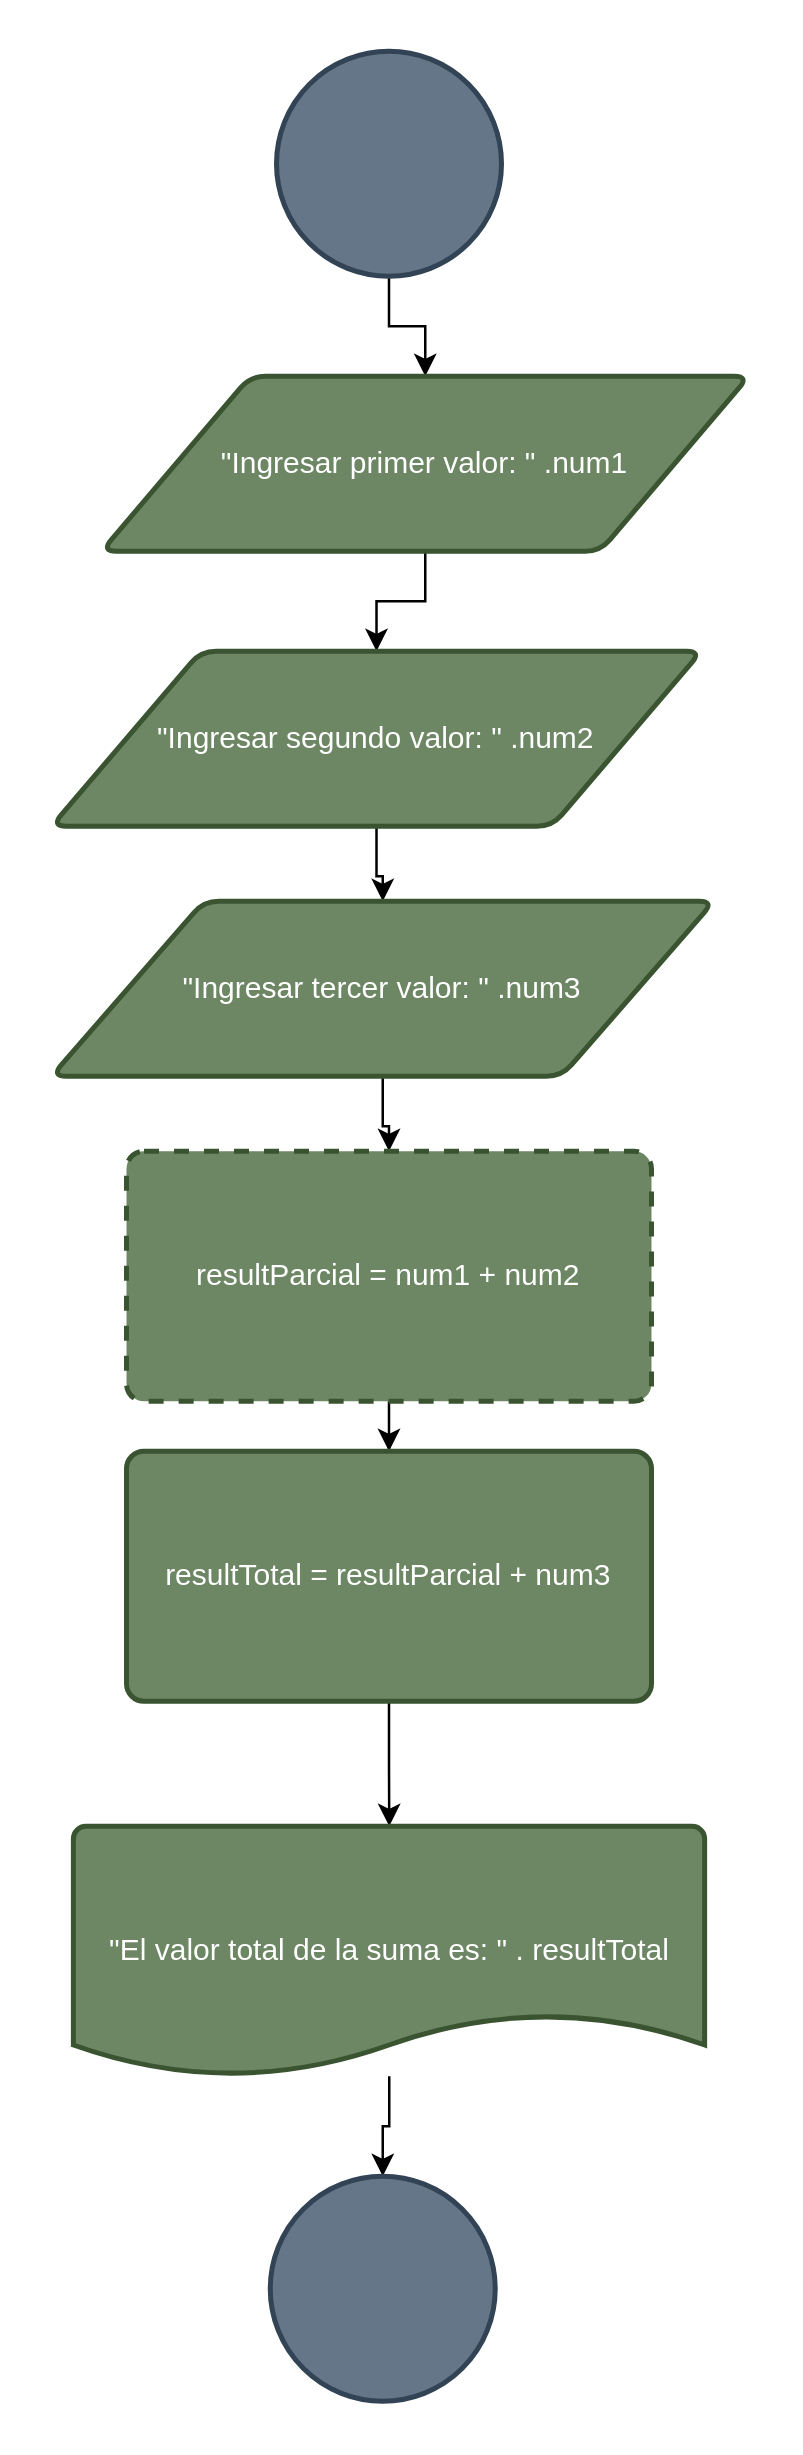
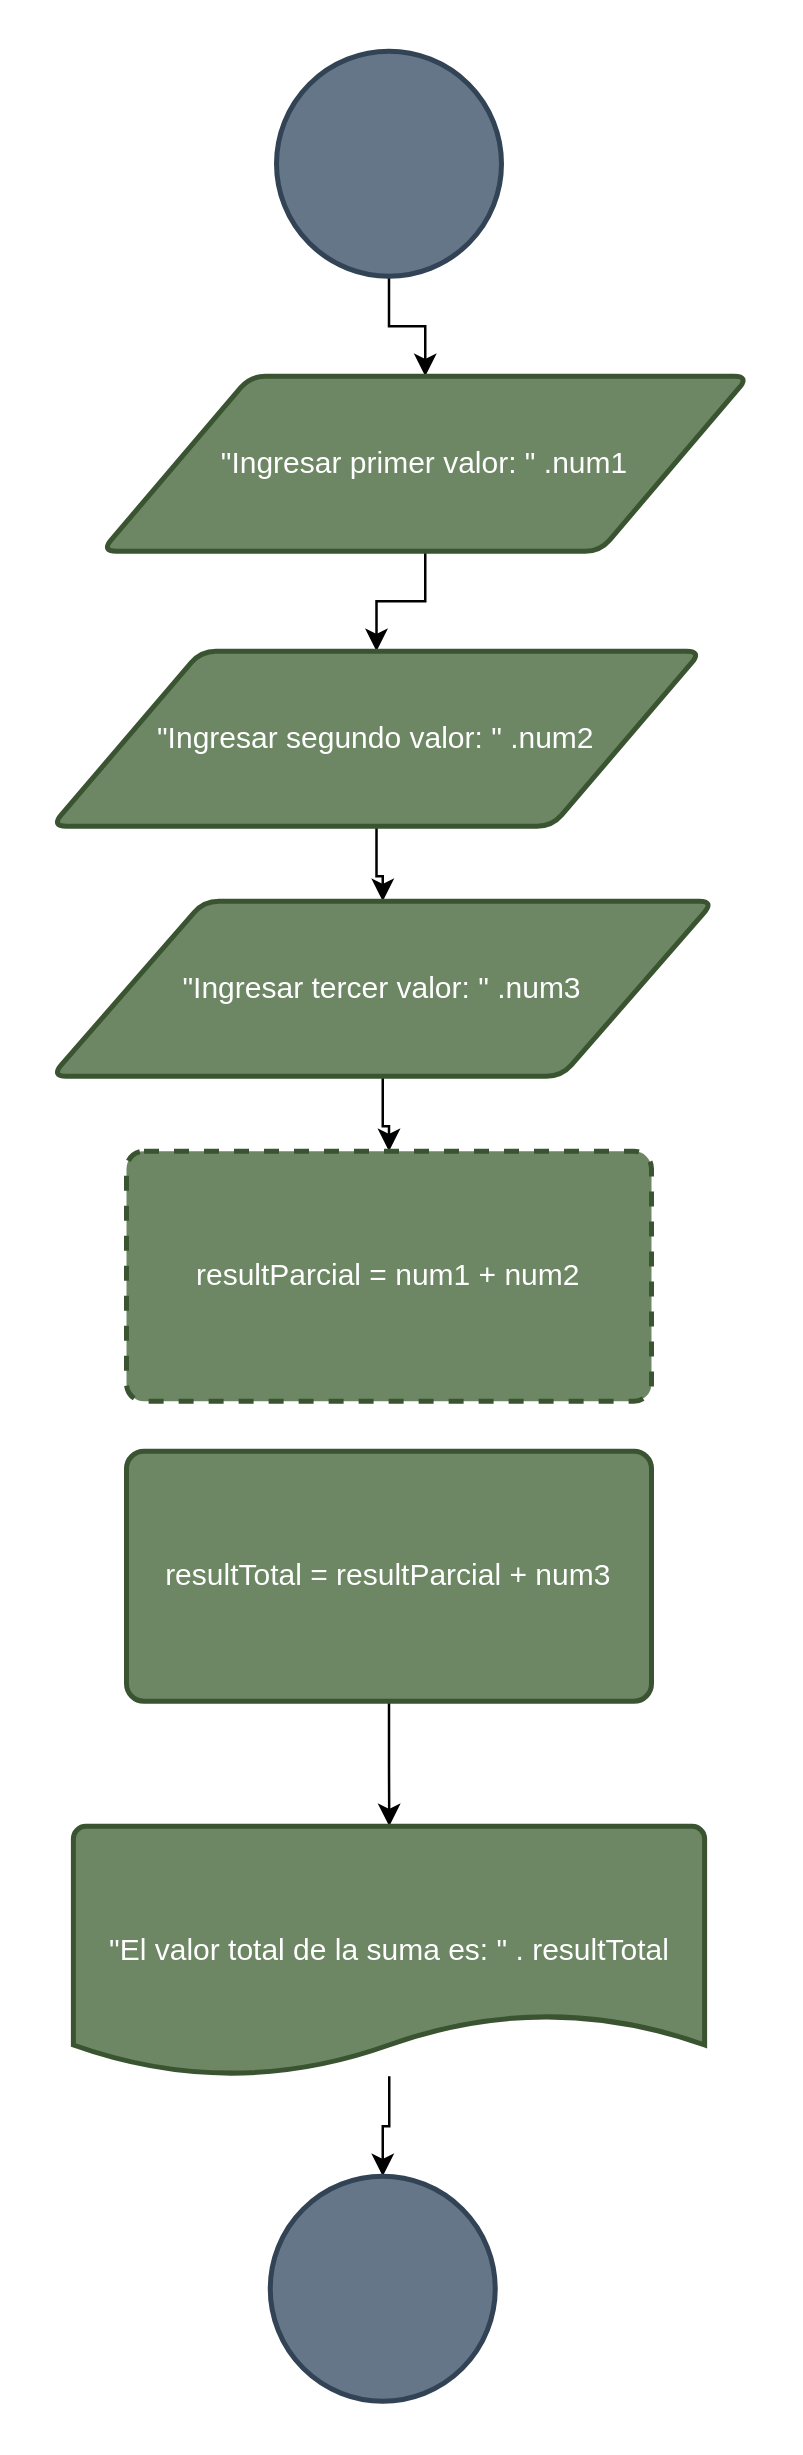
  <mxCell id="0" />
  <mxCell id="1" parent="0" />
  <mxCell id="2" style="edgeStyle=orthogonalEdgeStyle;rounded=0;orthogonalLoop=1;jettySize=auto;html=1;" edge="1" parent="1" source="3" target="5"><mxGeometry relative="1" as="geometry" /></mxCell>
  <mxCell id="3" value="" style="strokeWidth=2;html=1;shape=mxgraph.flowchart.start_2;whiteSpace=wrap;fillColor=#647687;fontColor=#ffffff;strokeColor=#314354;" vertex="1" parent="1"><mxGeometry x="110" y="20" width="90" height="90" as="geometry" /></mxCell>
  <mxCell id="4" style="edgeStyle=orthogonalEdgeStyle;rounded=0;orthogonalLoop=1;jettySize=auto;html=1;" edge="1" parent="1" source="5" target="7"><mxGeometry relative="1" as="geometry" /></mxCell>
  <mxCell id="5" value="&quot;Ingresar primer valor: &quot; .num1" style="shape=parallelogram;html=1;strokeWidth=2;perimeter=parallelogramPerimeter;whiteSpace=wrap;rounded=1;arcSize=12;size=0.23;fillColor=#6d8764;fontColor=#ffffff;strokeColor=#3A5431;" vertex="1" parent="1"><mxGeometry x="40" y="150" width="259" height="70" as="geometry" /></mxCell>
  <mxCell id="6" style="edgeStyle=orthogonalEdgeStyle;rounded=0;orthogonalLoop=1;jettySize=auto;html=1;" edge="1" parent="1" source="7" target="9"><mxGeometry relative="1" as="geometry" /></mxCell>
  <mxCell id="7" value="&quot;Ingresar segundo valor: &quot; .num2" style="shape=parallelogram;html=1;strokeWidth=2;perimeter=parallelogramPerimeter;whiteSpace=wrap;rounded=1;arcSize=12;size=0.23;fillColor=#6d8764;fontColor=#ffffff;strokeColor=#3A5431;" vertex="1" parent="1"><mxGeometry x="20" y="260" width="260" height="70" as="geometry" /></mxCell>
  <mxCell id="8" style="edgeStyle=orthogonalEdgeStyle;rounded=0;orthogonalLoop=1;jettySize=auto;html=1;" edge="1" parent="1" source="9" target="11"><mxGeometry relative="1" as="geometry" /></mxCell>
  <mxCell id="9" value="&quot;Ingresar tercer valor: &quot; .num3" style="shape=parallelogram;html=1;strokeWidth=2;perimeter=parallelogramPerimeter;whiteSpace=wrap;rounded=1;arcSize=12;size=0.23;fillColor=#6d8764;fontColor=#ffffff;strokeColor=#3A5431;" vertex="1" parent="1"><mxGeometry x="20" y="360" width="265" height="70" as="geometry" /></mxCell>
- <mxCell id="10" style="edgeStyle=orthogonalEdgeStyle;rounded=0;orthogonalLoop=1;jettySize=auto;html=1;entryX=0.5;entryY=0;entryDx=0;entryDy=0;" edge="1" parent="1" source="11" target="13"><mxGeometry relative="1" as="geometry" /></mxCell>
  <mxCell id="11" value="resultParcial = num1 + num2" style="rounded=1;whiteSpace=wrap;html=1;absoluteArcSize=1;arcSize=14;strokeWidth=2;fillColor=#6d8764;fontColor=#ffffff;strokeColor=#3A5431;dashed=1;" vertex="1" parent="1"><mxGeometry x="50" y="460" width="210" height="100" as="geometry" /></mxCell>
  <mxCell id="12" style="edgeStyle=orthogonalEdgeStyle;rounded=0;orthogonalLoop=1;jettySize=auto;html=1;" edge="1" parent="1" source="13" target="15"><mxGeometry relative="1" as="geometry" /></mxCell>
  <mxCell id="13" value="resultTotal = resultParcial + num3" style="rounded=1;whiteSpace=wrap;html=1;absoluteArcSize=1;arcSize=14;strokeWidth=2;fillColor=#6d8764;fontColor=#ffffff;strokeColor=#3A5431;" vertex="1" parent="1"><mxGeometry x="50" y="580" width="210" height="100" as="geometry" /></mxCell>
  <mxCell id="14" style="edgeStyle=orthogonalEdgeStyle;rounded=0;orthogonalLoop=1;jettySize=auto;html=1;" edge="1" parent="1" source="15" target="16"><mxGeometry relative="1" as="geometry" /></mxCell>
  <mxCell id="15" value="&quot;El valor total de la suma es: &quot; . resultTotal" style="strokeWidth=2;html=1;shape=mxgraph.flowchart.document2;whiteSpace=wrap;size=0.25;fillColor=#6d8764;fontColor=#ffffff;strokeColor=#3A5431;" vertex="1" parent="1"><mxGeometry x="28.75" y="730" width="252.5" height="100" as="geometry" /></mxCell>
  <mxCell id="16" value="" style="strokeWidth=2;html=1;shape=mxgraph.flowchart.start_2;whiteSpace=wrap;fillColor=#647687;fontColor=#ffffff;strokeColor=#314354;" vertex="1" parent="1"><mxGeometry x="107.5" y="870" width="90" height="90" as="geometry" /></mxCell>
